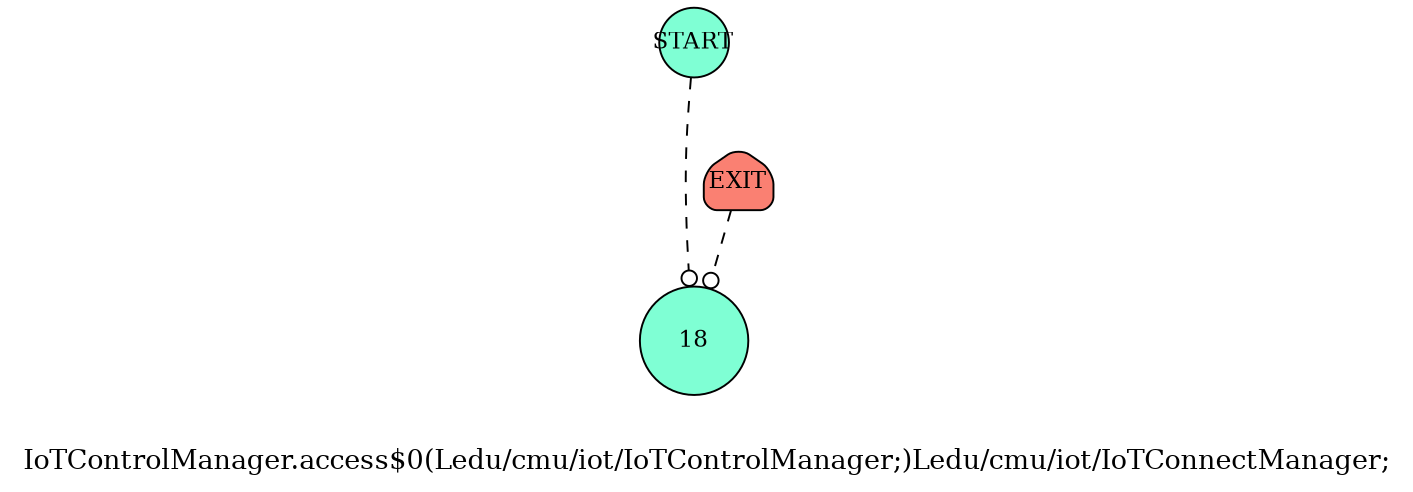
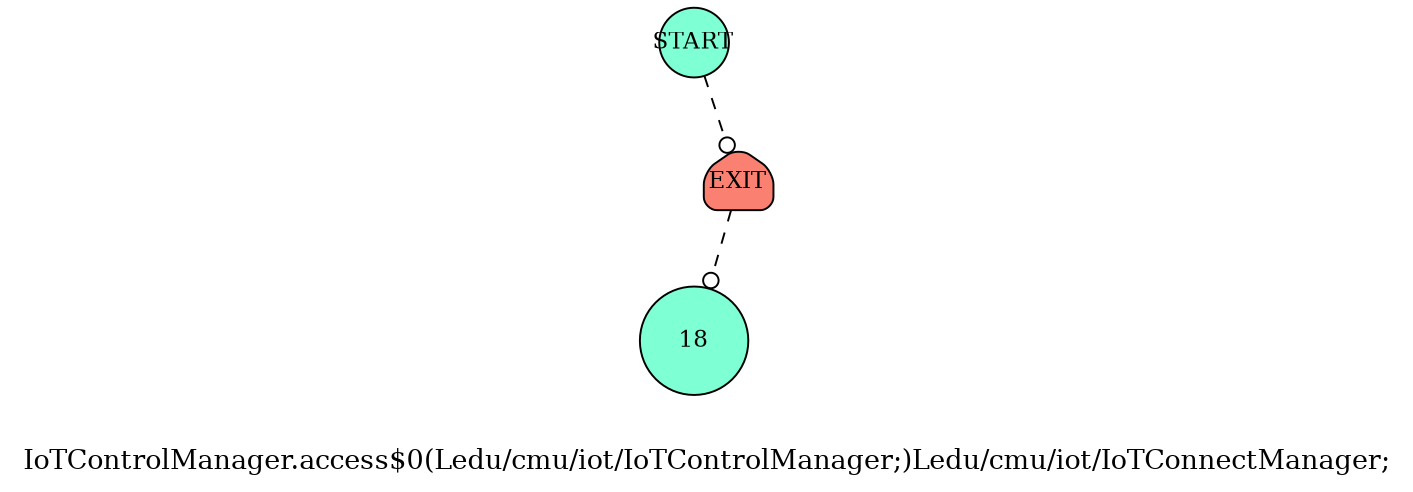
  digraph {
    label="IoTControlManager.access$0(Ledu/cmu/iot/IoTControlManager;)Ledu/cmu/iot/IoTConnectManager;"
    node [fillcolor=aquamarine fixedsize=true fontsize=12 shape=circle style="filled, rounded"]
    edge [arrowhead=odot style=dashed]
    n1 [height=0.36 label=18 style=filled width=0.78]
    n2 [fillcolor=salmon height=0.5 label=EXIT shape=house width=0.5]
    n3 [height=0.5 label=START width=0.5]
    n2 -> n1
-   n3 -> n1
+   n3 -> n2
  }
